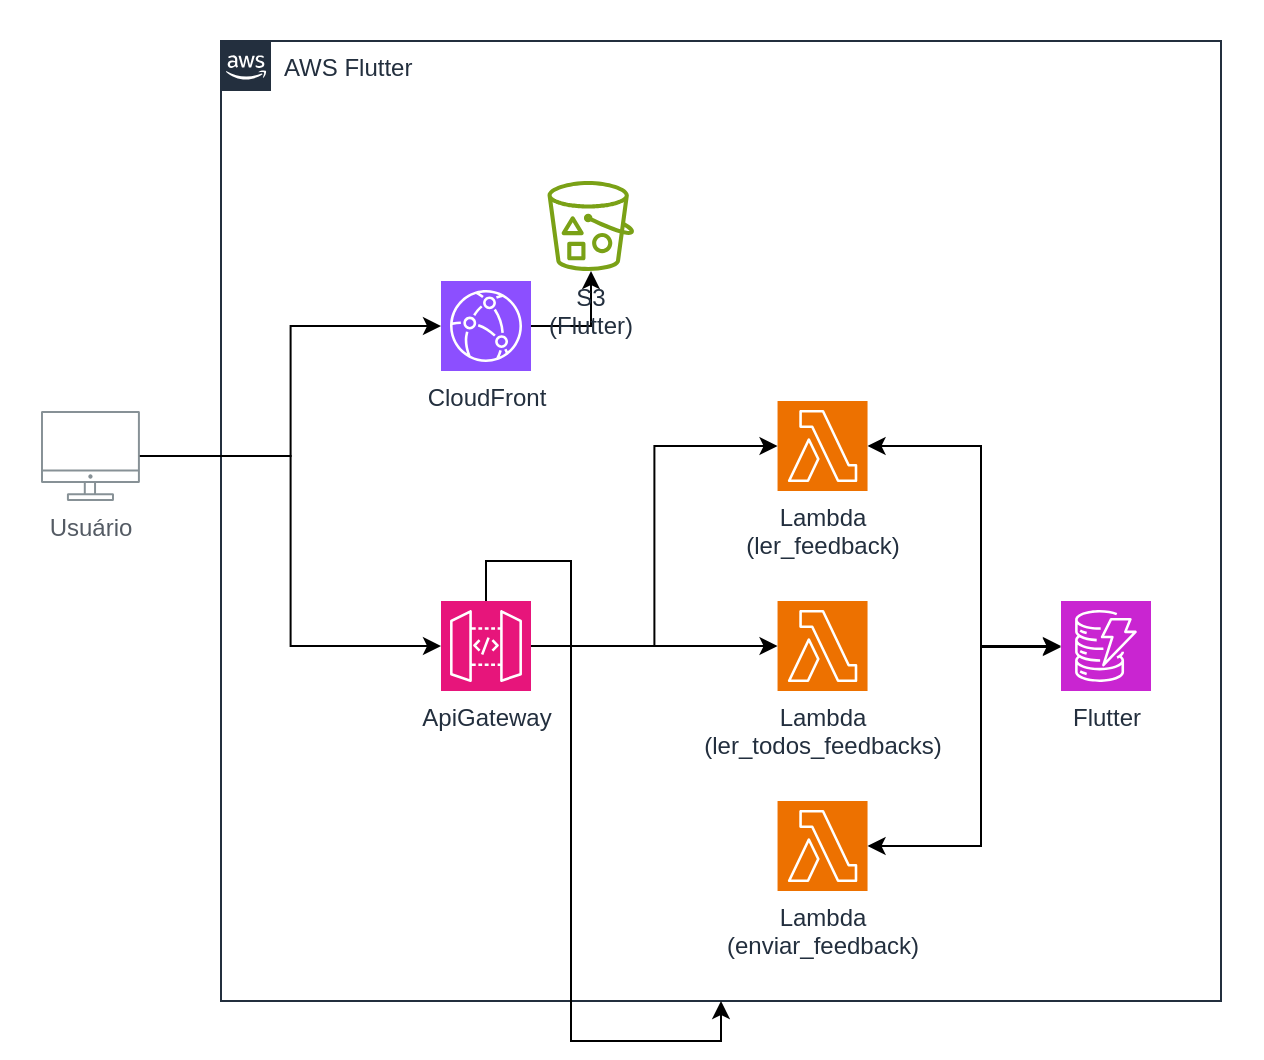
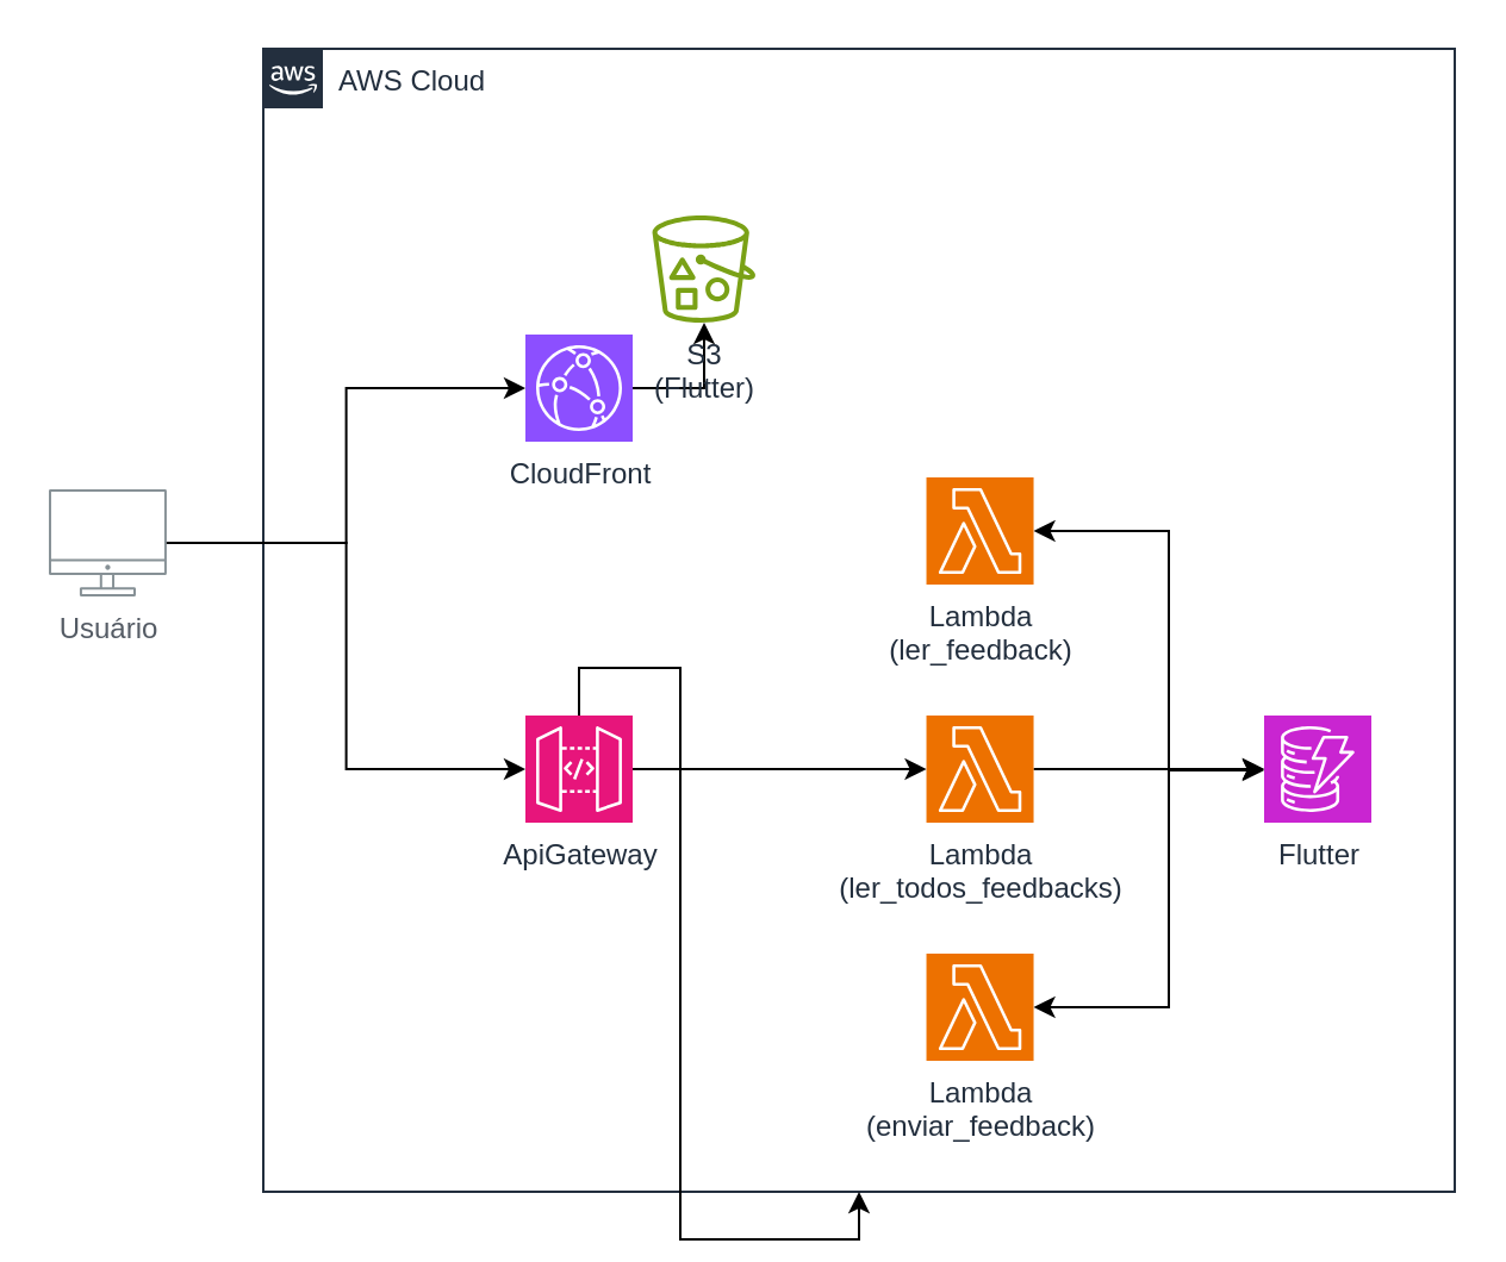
  <mxCell id="0" />
  <mxCell id="1" parent="0" />
- <mxCell id="2" value="AWS Flutter" style="points=[[0,0],[0.25,0],[0.5,0],[0.75,0],[1,0],[1,0.25],[1,0.5],[1,0.75],[1,1],[0.75,1],[0.5,1],[0.25,1],[0,1],[0,0.75],[0,0.5],[0,0.25]];outlineConnect=0;gradientColor=none;html=1;whiteSpace=wrap;fontSize=12;fontStyle=0;container=0;pointerEvents=0;collapsible=0;recursiveResize=0;shape=mxgraph.aws4.group;grIcon=mxgraph.aws4.group_aws_cloud_alt;strokeColor=#232F3E;fillColor=none;verticalAlign=top;align=left;spacingLeft=30;fontColor=#232F3E;dashed=0;" vertex="1" parent="1"><mxGeometry x="110" y="20" width="500" height="480" as="geometry" /></mxCell>
+ <mxCell id="2" value="AWS Cloud" style="points=[[0,0],[0.25,0],[0.5,0],[0.75,0],[1,0],[1,0.25],[1,0.5],[1,0.75],[1,1],[0.75,1],[0.5,1],[0.25,1],[0,1],[0,0.75],[0,0.5],[0,0.25]];outlineConnect=0;gradientColor=none;html=1;whiteSpace=wrap;fontSize=12;fontStyle=0;container=0;pointerEvents=0;collapsible=0;recursiveResize=0;shape=mxgraph.aws4.group;grIcon=mxgraph.aws4.group_aws_cloud_alt;strokeColor=#232F3E;fillColor=none;verticalAlign=top;align=left;spacingLeft=30;fontColor=#232F3E;dashed=0;" vertex="1" parent="1"><mxGeometry x="110" y="20" width="500" height="480" as="geometry" /></mxCell>
  <mxCell id="3" value="ApiGateway" style="sketch=0;points=[[0,0,0],[0.25,0,0],[0.5,0,0],[0.75,0,0],[1,0,0],[0,1,0],[0.25,1,0],[0.5,1,0],[0.75,1,0],[1,1,0],[0,0.25,0],[0,0.5,0],[0,0.75,0],[1,0.25,0],[1,0.5,0],[1,0.75,0]];outlineConnect=0;fontColor=#232F3E;fillColor=#E7157B;strokeColor=#ffffff;dashed=0;verticalLabelPosition=bottom;verticalAlign=top;align=center;html=1;fontSize=12;fontStyle=0;aspect=fixed;shape=mxgraph.aws4.resourceIcon;resIcon=mxgraph.aws4.api_gateway;" vertex="1" parent="1"><mxGeometry x="220" y="300" width="45" height="45" as="geometry" /></mxCell>
+ <mxCell id="4" style="edgeStyle=orthogonalEdgeStyle;rounded=0;orthogonalLoop=1;jettySize=auto;html=1;" edge="1" parent="1" source="5" target="10"><mxGeometry relative="1" as="geometry" /></mxCell>
  <mxCell id="5" value="Lambda&lt;br&gt;(ler_todos_feedbacks)" style="sketch=0;points=[[0,0,0],[0.25,0,0],[0.5,0,0],[0.75,0,0],[1,0,0],[0,1,0],[0.25,1,0],[0.5,1,0],[0.75,1,0],[1,1,0],[0,0.25,0],[0,0.5,0],[0,0.75,0],[1,0.25,0],[1,0.5,0],[1,0.75,0]];outlineConnect=0;fontColor=#232F3E;fillColor=#ED7100;strokeColor=#ffffff;dashed=0;verticalLabelPosition=bottom;verticalAlign=top;align=center;html=1;fontSize=12;fontStyle=0;aspect=fixed;shape=mxgraph.aws4.resourceIcon;resIcon=mxgraph.aws4.lambda;" vertex="1" parent="1"><mxGeometry x="388.27" y="300" width="45" height="45" as="geometry" /></mxCell>
  <mxCell id="6" style="edgeStyle=orthogonalEdgeStyle;rounded=0;orthogonalLoop=1;jettySize=auto;html=1;" edge="1" parent="1" source="7" target="8"><mxGeometry relative="1" as="geometry" /></mxCell>
  <mxCell id="7" value="CloudFront" style="sketch=0;points=[[0,0,0],[0.25,0,0],[0.5,0,0],[0.75,0,0],[1,0,0],[0,1,0],[0.25,1,0],[0.5,1,0],[0.75,1,0],[1,1,0],[0,0.25,0],[0,0.5,0],[0,0.75,0],[1,0.25,0],[1,0.5,0],[1,0.75,0]];outlineConnect=0;fontColor=#232F3E;fillColor=#8C4FFF;strokeColor=#ffffff;dashed=0;verticalLabelPosition=bottom;verticalAlign=top;align=center;html=1;fontSize=12;fontStyle=0;aspect=fixed;shape=mxgraph.aws4.resourceIcon;resIcon=mxgraph.aws4.cloudfront;" vertex="1" parent="1"><mxGeometry x="220" y="140" width="45" height="45" as="geometry" /></mxCell>
  <mxCell id="8" value="S3&lt;br&gt;(Flutter)" style="sketch=0;outlineConnect=0;fontColor=#232F3E;gradientColor=none;fillColor=#7AA116;strokeColor=none;dashed=0;verticalLabelPosition=bottom;verticalAlign=top;align=center;html=1;fontSize=12;fontStyle=0;aspect=fixed;pointerEvents=1;shape=mxgraph.aws4.bucket_with_objects;" vertex="1" parent="1"><mxGeometry x="273.27" y="90" width="43.27" height="45" as="geometry" /></mxCell>
  <mxCell id="9" value="Lambda&lt;br&gt;(enviar_feedback)" style="sketch=0;points=[[0,0,0],[0.25,0,0],[0.5,0,0],[0.75,0,0],[1,0,0],[0,1,0],[0.25,1,0],[0.5,1,0],[0.75,1,0],[1,1,0],[0,0.25,0],[0,0.5,0],[0,0.75,0],[1,0.25,0],[1,0.5,0],[1,0.75,0]];outlineConnect=0;fontColor=#232F3E;fillColor=#ED7100;strokeColor=#ffffff;dashed=0;verticalLabelPosition=bottom;verticalAlign=top;align=center;html=1;fontSize=12;fontStyle=0;aspect=fixed;shape=mxgraph.aws4.resourceIcon;resIcon=mxgraph.aws4.lambda;" vertex="1" parent="1"><mxGeometry x="388.27" y="400" width="45" height="45" as="geometry" /></mxCell>
  <mxCell id="10" value="Flutter" style="sketch=0;points=[[0,0,0],[0.25,0,0],[0.5,0,0],[0.75,0,0],[1,0,0],[0,1,0],[0.25,1,0],[0.5,1,0],[0.75,1,0],[1,1,0],[0,0.25,0],[0,0.5,0],[0,0.75,0],[1,0.25,0],[1,0.5,0],[1,0.75,0]];outlineConnect=0;fontColor=#232F3E;fillColor=#C925D1;strokeColor=#ffffff;dashed=0;verticalLabelPosition=bottom;verticalAlign=top;align=center;html=1;fontSize=12;fontStyle=0;aspect=fixed;shape=mxgraph.aws4.resourceIcon;resIcon=mxgraph.aws4.dynamodb;" vertex="1" parent="1"><mxGeometry x="530" y="300" width="45" height="45" as="geometry" /></mxCell>
  <mxCell id="11" style="edgeStyle=orthogonalEdgeStyle;rounded=0;orthogonalLoop=1;jettySize=auto;html=1;startArrow=classic;startFill=1;" edge="1" parent="1" source="12" target="10"><mxGeometry relative="1" as="geometry"><Array as="points"><mxPoint x="490" y="223" /><mxPoint x="490" y="323" /></Array></mxGeometry></mxCell>
  <mxCell id="12" value="Lambda&lt;br&gt;(ler_feedback)" style="sketch=0;points=[[0,0,0],[0.25,0,0],[0.5,0,0],[0.75,0,0],[1,0,0],[0,1,0],[0.25,1,0],[0.5,1,0],[0.75,1,0],[1,1,0],[0,0.25,0],[0,0.5,0],[0,0.75,0],[1,0.25,0],[1,0.5,0],[1,0.75,0]];outlineConnect=0;fontColor=#232F3E;fillColor=#ED7100;strokeColor=#ffffff;dashed=0;verticalLabelPosition=bottom;verticalAlign=top;align=center;html=1;fontSize=12;fontStyle=0;aspect=fixed;shape=mxgraph.aws4.resourceIcon;resIcon=mxgraph.aws4.lambda;" vertex="1" parent="1"><mxGeometry x="388.27" y="200" width="45" height="45" as="geometry" /></mxCell>
- <mxCell id="13" style="edgeStyle=orthogonalEdgeStyle;rounded=0;orthogonalLoop=1;jettySize=auto;html=1;entryX=0;entryY=0.5;entryDx=0;entryDy=0;entryPerimeter=0;" edge="1" parent="1" source="3" target="12"><mxGeometry relative="1" as="geometry" /></mxCell>
  <mxCell id="14" style="edgeStyle=orthogonalEdgeStyle;rounded=0;orthogonalLoop=1;jettySize=auto;html=1;entryX=0;entryY=0.5;entryDx=0;entryDy=0;entryPerimeter=0;" edge="1" parent="1" source="3" target="5"><mxGeometry relative="1" as="geometry" /></mxCell>
  <mxCell id="15" style="edgeStyle=orthogonalEdgeStyle;rounded=0;orthogonalLoop=1;jettySize=auto;html=1;" edge="1" parent="1" source="3" target="2"><mxGeometry relative="1" as="geometry" /></mxCell>
  <mxCell id="16" style="edgeStyle=orthogonalEdgeStyle;rounded=0;orthogonalLoop=1;jettySize=auto;html=1;entryX=0;entryY=0.5;entryDx=0;entryDy=0;entryPerimeter=0;startArrow=classic;startFill=1;" edge="1" parent="1" source="9" target="10"><mxGeometry relative="1" as="geometry"><Array as="points"><mxPoint x="490" y="423" /><mxPoint x="490" y="323" /></Array></mxGeometry></mxCell>
  <mxCell id="17" value="Usuário" style="sketch=0;outlineConnect=0;gradientColor=none;fontColor=#545B64;strokeColor=none;fillColor=#879196;dashed=0;verticalLabelPosition=bottom;verticalAlign=top;align=center;html=1;fontSize=12;fontStyle=0;aspect=fixed;shape=mxgraph.aws4.illustration_desktop;pointerEvents=1" vertex="1" parent="1"><mxGeometry x="20" y="205" width="49.45" height="45" as="geometry" /></mxCell>
  <mxCell id="18" style="edgeStyle=orthogonalEdgeStyle;rounded=0;orthogonalLoop=1;jettySize=auto;html=1;entryX=0;entryY=0.5;entryDx=0;entryDy=0;entryPerimeter=0;" edge="1" parent="1" source="17" target="7"><mxGeometry relative="1" as="geometry" /></mxCell>
  <mxCell id="19" style="edgeStyle=orthogonalEdgeStyle;rounded=0;orthogonalLoop=1;jettySize=auto;html=1;entryX=0;entryY=0.5;entryDx=0;entryDy=0;entryPerimeter=0;" edge="1" parent="1" source="17" target="3"><mxGeometry relative="1" as="geometry" /></mxCell>
